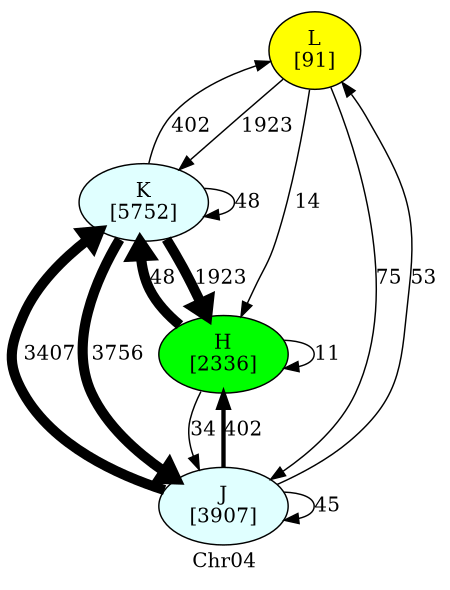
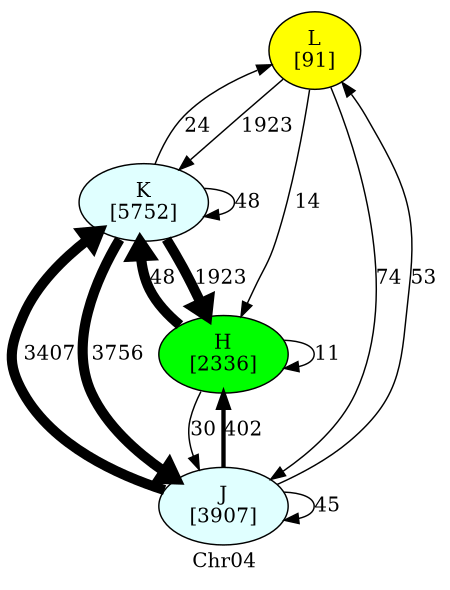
  digraph {
    label=Chr04
    node [fillcolor="#e0ffff" style=filled]
    edge [penwidth=1]
    n1 [fillcolor=yellow label="L\n[91]"]
    n2 [label="K\n[5752]"]
    n3 [label="J\n[3907]"]
    n4 [fillcolor="#00ff00" label="H\n[2336]"]
    n1 -> n2 [label=1923]
-   n1 -> n3 [label=75]
+   n1 -> n3 [label=74]
    n1 -> n4 [label=14]
-   n2 -> n1 [label=402]
+   n2 -> n1 [label=24]
    n2 -> n2 [label=48]
    n2 -> n3 [label=3756 penwidth=7]
    n2 -> n4 [label=1923 penwidth=7]
    n3 -> n1 [label=53]
    n3 -> n2 [label=3407 penwidth=7]
    n3 -> n3 [label=45]
    n3 -> n4 [label=402 penwidth=3]
    n4 -> n2 [label=48 penwidth=7]
-   n4 -> n3 [label=34]
+   n4 -> n3 [label=30]
    n4 -> n4 [label=11]
  }
